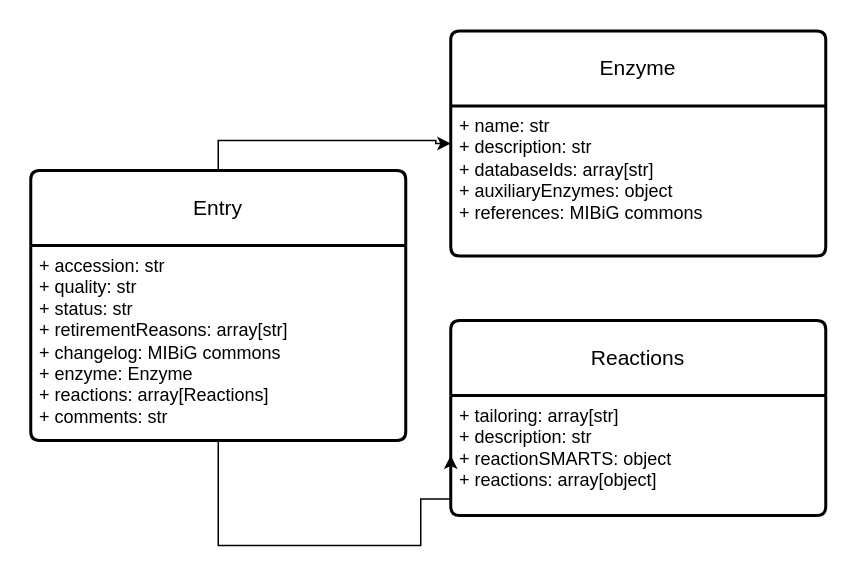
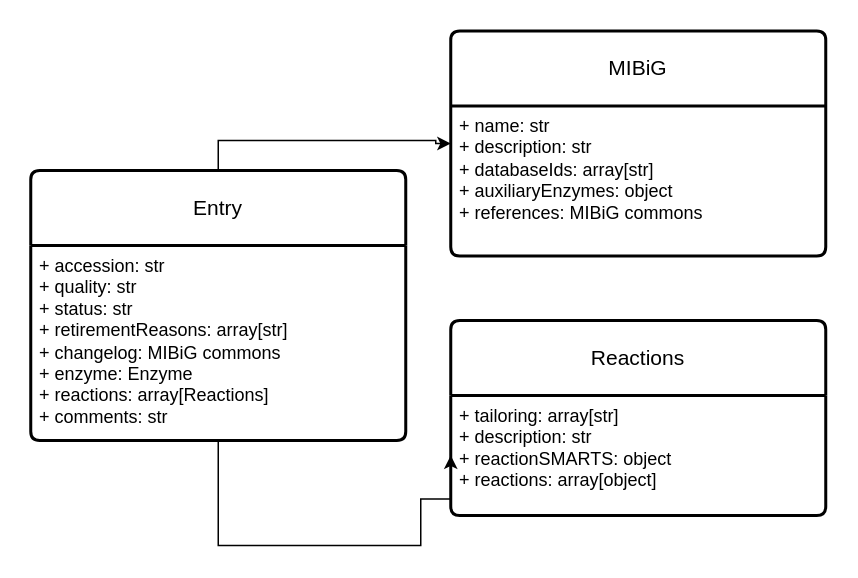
  <mxCell id="0" />
  <mxCell id="1" parent="0" />
  <mxCell id="2" style="edgeStyle=orthogonalEdgeStyle;rounded=0;orthogonalLoop=1;jettySize=auto;html=1;entryX=0;entryY=0.25;entryDx=0;entryDy=0;exitX=0.5;exitY=0;exitDx=0;exitDy=0;" parent="1" source="3" target="6" edge="1"><mxGeometry relative="1" as="geometry"><mxPoint x="145" y="-187" as="targetPoint" /></mxGeometry></mxCell>
  <mxCell id="3" value="Entry" style="swimlane;childLayout=stackLayout;horizontal=1;startSize=50;horizontalStack=0;rounded=1;fontSize=14;fontStyle=0;strokeWidth=2;resizeParent=0;resizeLast=1;shadow=0;dashed=0;align=center;arcSize=4;whiteSpace=wrap;html=1;" parent="1" vertex="1"><mxGeometry x="20" y="113" width="250" height="180" as="geometry" /></mxCell>
  <mxCell id="4" value="&lt;div&gt;&lt;span style=&quot;background-color: initial;&quot;&gt;+ accession: str&lt;/span&gt;&lt;br&gt;&lt;/div&gt;&lt;div&gt;+ quality: str&lt;br&gt;&lt;/div&gt;+ status: str&lt;br&gt;+ retirementReasons: array[str]&lt;br&gt;+ changelog: MIBiG commons&lt;br&gt;&lt;div&gt;+ enzyme: Enzyme&lt;/div&gt;&lt;div&gt;+ reactions: array[Reactions]&lt;br&gt;&lt;/div&gt;+ comments: str" style="align=left;strokeColor=none;fillColor=none;spacingLeft=4;fontSize=12;verticalAlign=top;resizable=0;rotatable=0;part=1;html=1;" parent="3" vertex="1"><mxGeometry y="50" width="250" height="130" as="geometry" /></mxCell>
- <mxCell id="5" value="Enzyme" style="swimlane;childLayout=stackLayout;horizontal=1;startSize=50;horizontalStack=0;rounded=1;fontSize=14;fontStyle=0;strokeWidth=2;resizeParent=0;resizeLast=1;shadow=0;dashed=0;align=center;arcSize=4;whiteSpace=wrap;html=1;" parent="1" vertex="1"><mxGeometry x="300" y="20" width="250" height="150" as="geometry" /></mxCell>
+ <mxCell id="5" value="MIBiG" style="swimlane;childLayout=stackLayout;horizontal=1;startSize=50;horizontalStack=0;rounded=1;fontSize=14;fontStyle=0;strokeWidth=2;resizeParent=0;resizeLast=1;shadow=0;dashed=0;align=center;arcSize=4;whiteSpace=wrap;html=1;" parent="1" vertex="1"><mxGeometry x="300" y="20" width="250" height="150" as="geometry" /></mxCell>
  <mxCell id="6" value="&lt;div&gt;+ name: str&lt;/div&gt;&lt;div&gt;+ description: str&lt;/div&gt;&lt;div&gt;+ databaseIds: array[str]&lt;/div&gt;&lt;div&gt;+ auxiliaryEnzymes: object&lt;/div&gt;&lt;div&gt;+ references: MIBiG commons&lt;/div&gt;&lt;div&gt;&lt;br&gt;&lt;/div&gt;&lt;div&gt;&lt;br&gt;&lt;/div&gt;" style="align=left;strokeColor=none;fillColor=none;spacingLeft=4;fontSize=12;verticalAlign=top;resizable=0;rotatable=0;part=1;html=1;" parent="5" vertex="1"><mxGeometry y="50" width="250" height="100" as="geometry" /></mxCell>
  <mxCell id="7" value="Reactions" style="swimlane;childLayout=stackLayout;horizontal=1;startSize=50;horizontalStack=0;rounded=1;fontSize=14;fontStyle=0;strokeWidth=2;resizeParent=0;resizeLast=1;shadow=0;dashed=0;align=center;arcSize=4;whiteSpace=wrap;html=1;" parent="1" vertex="1"><mxGeometry x="300" y="213" width="250" height="130" as="geometry" /></mxCell>
  <mxCell id="8" value="&lt;div&gt;+ tailoring: array[str]&lt;/div&gt;&lt;div&gt;+ description: str&lt;/div&gt;&lt;div&gt;+ reactionSMARTS: object&lt;/div&gt;&lt;div&gt;+ reactions: array[object]&lt;/div&gt;" style="align=left;strokeColor=none;fillColor=none;spacingLeft=4;fontSize=12;verticalAlign=top;resizable=0;rotatable=0;part=1;html=1;" parent="7" vertex="1"><mxGeometry y="50" width="250" height="80" as="geometry" /></mxCell>
  <mxCell id="9" style="edgeStyle=orthogonalEdgeStyle;rounded=0;orthogonalLoop=1;jettySize=auto;html=1;entryX=0;entryY=0.5;entryDx=0;entryDy=0;" parent="1" source="4" target="8" edge="1"><mxGeometry relative="1" as="geometry"><Array as="points"><mxPoint x="145" y="363" /><mxPoint x="280" y="363" /><mxPoint x="280" y="332" /></Array></mxGeometry></mxCell>
